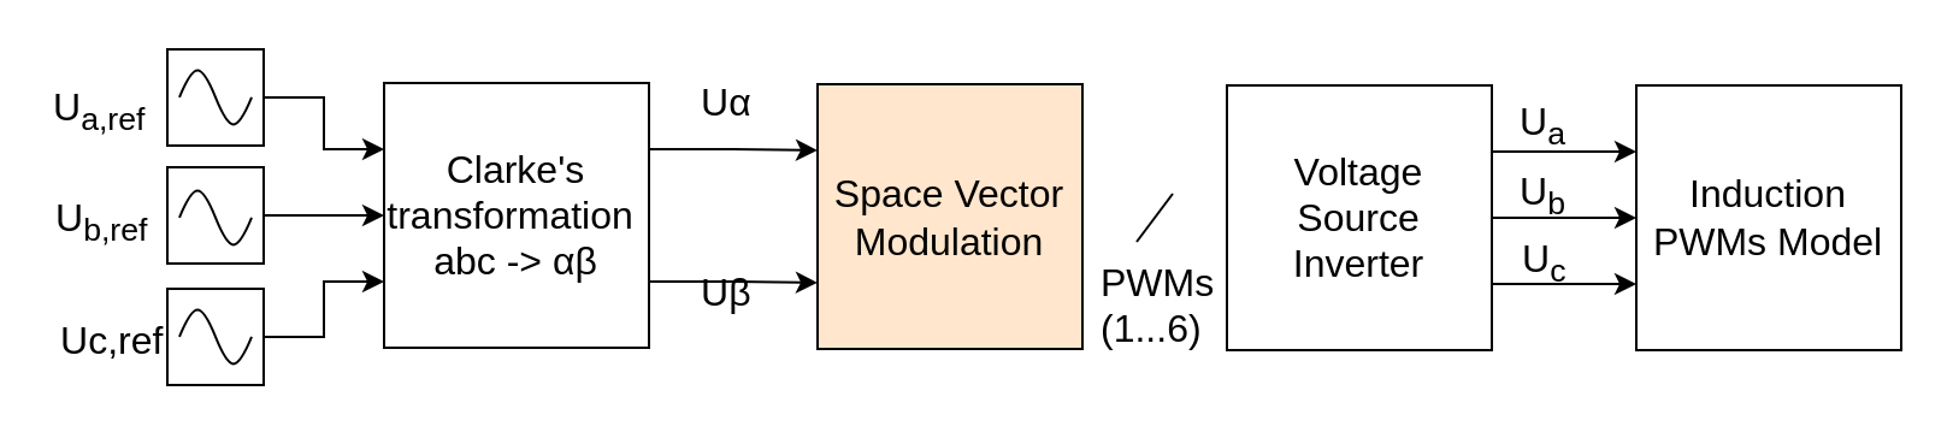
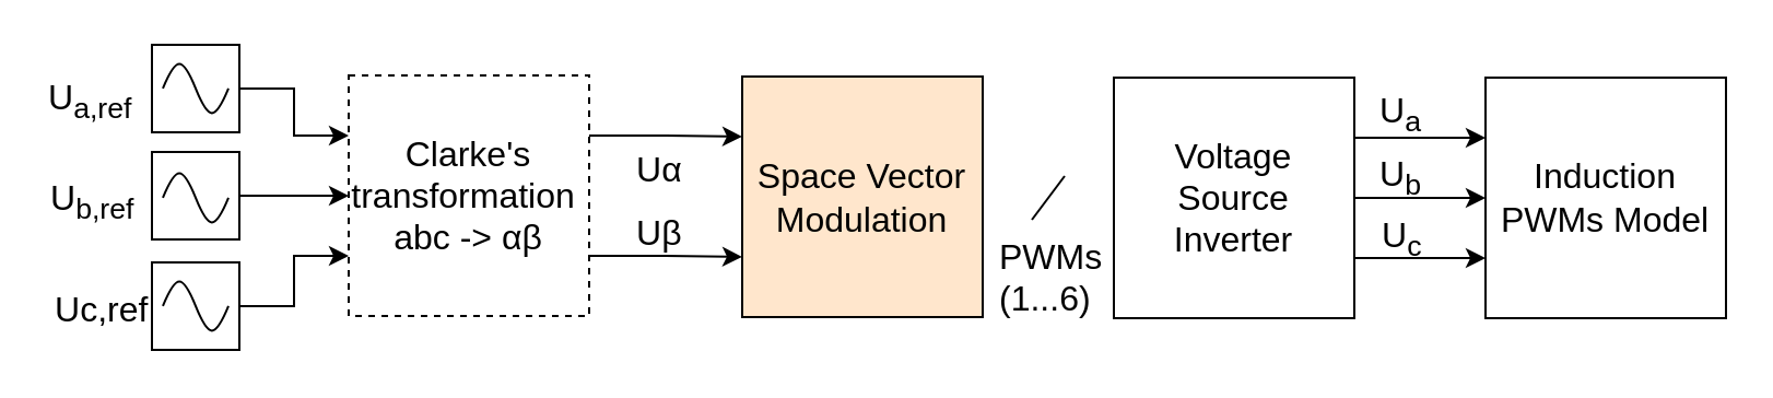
  <mxCell id="0" />
  <mxCell id="1" parent="0" />
  <mxCell id="2" style="edgeStyle=orthogonalEdgeStyle;rounded=0;orthogonalLoop=1;jettySize=auto;html=1;exitX=1;exitY=0.5;exitDx=0;exitDy=0;entryX=0;entryY=0.25;entryDx=0;entryDy=0;" parent="1" source="3" target="13" edge="1"><mxGeometry relative="1" as="geometry" /></mxCell>
  <mxCell id="3" value="" style="whiteSpace=wrap;html=1;aspect=fixed;" parent="1" vertex="1"><mxGeometry x="69" y="20" width="40" height="40" as="geometry" /></mxCell>
  <mxCell id="4" value="" style="pointerEvents=1;verticalLabelPosition=bottom;shadow=0;dashed=0;align=center;fillColor=#ffffff;html=1;verticalAlign=top;strokeWidth=1;shape=mxgraph.electrical.waveforms.sine_wave;" parent="1" vertex="1"><mxGeometry x="74" y="25" width="30" height="30" as="geometry" /></mxCell>
  <mxCell id="5" style="edgeStyle=orthogonalEdgeStyle;rounded=0;orthogonalLoop=1;jettySize=auto;html=1;exitX=1;exitY=0.5;exitDx=0;exitDy=0;entryX=0;entryY=0.5;entryDx=0;entryDy=0;" parent="1" source="6" target="13" edge="1"><mxGeometry relative="1" as="geometry" /></mxCell>
  <mxCell id="6" value="" style="whiteSpace=wrap;html=1;aspect=fixed;" parent="1" vertex="1"><mxGeometry x="69" y="69" width="40" height="40" as="geometry" /></mxCell>
  <mxCell id="7" style="edgeStyle=orthogonalEdgeStyle;rounded=0;orthogonalLoop=1;jettySize=auto;html=1;exitX=1;exitY=0.5;exitDx=0;exitDy=0;entryX=0;entryY=0.75;entryDx=0;entryDy=0;" parent="1" source="8" target="13" edge="1"><mxGeometry relative="1" as="geometry" /></mxCell>
  <mxCell id="8" value="" style="whiteSpace=wrap;html=1;aspect=fixed;" parent="1" vertex="1"><mxGeometry x="69" y="119.5" width="40" height="40" as="geometry" /></mxCell>
  <mxCell id="9" value="" style="pointerEvents=1;verticalLabelPosition=bottom;shadow=0;dashed=0;align=center;fillColor=#ffffff;html=1;verticalAlign=top;strokeWidth=1;shape=mxgraph.electrical.waveforms.sine_wave;" parent="1" vertex="1"><mxGeometry x="74" y="75" width="30" height="30" as="geometry" /></mxCell>
  <mxCell id="10" value="" style="pointerEvents=1;verticalLabelPosition=bottom;shadow=0;dashed=0;align=center;fillColor=#ffffff;html=1;verticalAlign=top;strokeWidth=1;shape=mxgraph.electrical.waveforms.sine_wave;" parent="1" vertex="1"><mxGeometry x="74" y="124.5" width="30" height="30" as="geometry" /></mxCell>
  <mxCell id="11" style="edgeStyle=orthogonalEdgeStyle;rounded=0;orthogonalLoop=1;jettySize=auto;html=1;exitX=1;exitY=0.25;exitDx=0;exitDy=0;entryX=0;entryY=0.25;entryDx=0;entryDy=0;" parent="1" source="13" target="14" edge="1"><mxGeometry relative="1" as="geometry" /></mxCell>
  <mxCell id="12" style="edgeStyle=orthogonalEdgeStyle;rounded=0;orthogonalLoop=1;jettySize=auto;html=1;exitX=1;exitY=0.75;exitDx=0;exitDy=0;entryX=0;entryY=0.75;entryDx=0;entryDy=0;" parent="1" source="13" target="14" edge="1"><mxGeometry relative="1" as="geometry" /></mxCell>
- <mxCell id="13" value="&lt;font style=&quot;font-size: 16px&quot;&gt;Clarke's transformation&amp;nbsp;&lt;br&gt;abc -&amp;gt;&amp;nbsp;&lt;span&gt;α&lt;/span&gt;&lt;span&gt;β&lt;/span&gt;&lt;/font&gt;&lt;br&gt;" style="whiteSpace=wrap;html=1;aspect=fixed;" parent="1" vertex="1"><mxGeometry x="159" y="34" width="110" height="110" as="geometry" /></mxCell>
+ <mxCell id="13" value="&lt;font style=&quot;font-size: 16px&quot;&gt;Clarke's transformation&amp;nbsp;&lt;br&gt;abc -&amp;gt;&amp;nbsp;&lt;span&gt;α&lt;/span&gt;&lt;span&gt;β&lt;/span&gt;&lt;/font&gt;&lt;br&gt;" style="whiteSpace=wrap;html=1;aspect=fixed;dashed=1;" parent="1" vertex="1"><mxGeometry x="159" y="34" width="110" height="110" as="geometry" /></mxCell>
  <mxCell id="14" value="&lt;font style=&quot;font-size: 16px&quot;&gt;Space Vector Modulation&lt;/font&gt;" style="whiteSpace=wrap;html=1;aspect=fixed;fillColor=#ffe6cc;" parent="1" vertex="1"><mxGeometry x="339" y="34.5" width="110" height="110" as="geometry" /></mxCell>
  <mxCell id="15" style="edgeStyle=orthogonalEdgeStyle;rounded=0;orthogonalLoop=1;jettySize=auto;html=1;exitX=1;exitY=0.25;exitDx=0;exitDy=0;entryX=0;entryY=0.25;entryDx=0;entryDy=0;" parent="1" source="18" target="19" edge="1"><mxGeometry relative="1" as="geometry" /></mxCell>
  <mxCell id="16" style="edgeStyle=orthogonalEdgeStyle;rounded=0;orthogonalLoop=1;jettySize=auto;html=1;exitX=1;exitY=0.5;exitDx=0;exitDy=0;entryX=0;entryY=0.5;entryDx=0;entryDy=0;" parent="1" source="18" target="19" edge="1"><mxGeometry relative="1" as="geometry" /></mxCell>
  <mxCell id="17" style="edgeStyle=orthogonalEdgeStyle;rounded=0;orthogonalLoop=1;jettySize=auto;html=1;exitX=1;exitY=0.75;exitDx=0;exitDy=0;entryX=0;entryY=0.75;entryDx=0;entryDy=0;" parent="1" source="18" target="19" edge="1"><mxGeometry relative="1" as="geometry" /></mxCell>
  <mxCell id="18" value="&lt;font style=&quot;font-size: 16px&quot;&gt;Voltage Source Inverter&lt;/font&gt;" style="whiteSpace=wrap;html=1;aspect=fixed;" parent="1" vertex="1"><mxGeometry x="509" y="35" width="110" height="110" as="geometry" /></mxCell>
  <mxCell id="19" value="&lt;font style=&quot;font-size: 16px&quot;&gt;Induction PWMs Model&lt;/font&gt;" style="whiteSpace=wrap;html=1;aspect=fixed;" parent="1" vertex="1"><mxGeometry x="679" y="35" width="110" height="110" as="geometry" /></mxCell>
  <mxCell id="20" value="&lt;font style=&quot;font-size: 16px&quot;&gt;U&lt;sub&gt;a,ref&lt;/sub&gt;&lt;/font&gt;" style="text;html=1;resizable=0;points=[];autosize=1;align=left;verticalAlign=top;spacingTop=-4;" parent="1" vertex="1"><mxGeometry x="20" y="32" width="50" height="20" as="geometry" /></mxCell>
  <mxCell id="21" value="&lt;font style=&quot;font-size: 16px&quot;&gt;U&lt;sub&gt;b,ref&lt;/sub&gt;&lt;/font&gt;" style="text;html=1;resizable=0;points=[];autosize=1;align=left;verticalAlign=top;spacingTop=-4;" parent="1" vertex="1"><mxGeometry x="21" y="78" width="50" height="20" as="geometry" /></mxCell>
  <mxCell id="22" value="&lt;font style=&quot;font-size: 16px&quot;&gt;&lt;font style=&quot;font-size: 16px&quot;&gt;U&lt;/font&gt;&lt;font style=&quot;font-size: 16px&quot;&gt;c,ref&lt;/font&gt;&lt;/font&gt;" style="text;html=1;resizable=0;points=[];autosize=1;align=left;verticalAlign=top;spacingTop=-4;" parent="1" vertex="1"><mxGeometry x="23" y="129" width="60" height="20" as="geometry" /></mxCell>
- <mxCell id="23" value="&lt;font style=&quot;font-size: 16px&quot;&gt;&lt;font style=&quot;font-size: 16px&quot;&gt;U&lt;/font&gt;&lt;span&gt;α&lt;/span&gt;&lt;/font&gt;" style="text;html=1;resizable=0;points=[];autosize=1;align=left;verticalAlign=top;spacingTop=-4;" parent="1" vertex="1"><mxGeometry x="289" y="30" width="40" height="20" as="geometry" /></mxCell>
- <mxCell id="24" value="&lt;font style=&quot;font-size: 16px&quot;&gt;&lt;font style=&quot;font-size: 16px&quot;&gt;U&lt;/font&gt;&lt;span&gt;β&lt;/span&gt;&lt;/font&gt;" style="text;html=1;resizable=0;points=[];autosize=1;align=left;verticalAlign=top;spacingTop=-4;" parent="1" vertex="1"><mxGeometry x="289" y="109" width="40" height="20" as="geometry" /></mxCell>
+ <mxCell id="23" value="&lt;font style=&quot;font-size: 16px&quot;&gt;&lt;font style=&quot;font-size: 16px&quot;&gt;U&lt;/font&gt;&lt;span&gt;α&lt;/span&gt;&lt;/font&gt;" style="text;html=1;resizable=0;points=[];autosize=1;align=left;verticalAlign=top;spacingTop=-4;" parent="1" vertex="1"><mxGeometry x="289" y="65" width="40" height="20" as="geometry" /></mxCell>
+ <mxCell id="24" value="&lt;font style=&quot;font-size: 16px&quot;&gt;&lt;font style=&quot;font-size: 16px&quot;&gt;U&lt;/font&gt;&lt;span&gt;β&lt;/span&gt;&lt;/font&gt;" style="text;html=1;resizable=0;points=[];autosize=1;align=left;verticalAlign=top;spacingTop=-4;" parent="1" vertex="1"><mxGeometry x="289" y="94" width="40" height="20" as="geometry" /></mxCell>
  <mxCell id="25" value="" style="endArrow=none;html=1;" parent="1" edge="1"><mxGeometry width="50" height="50" relative="1" as="geometry"><mxPoint x="471.5" y="100" as="sourcePoint" /><mxPoint x="486.5" y="80" as="targetPoint" /></mxGeometry></mxCell>
  <mxCell id="26" value="&lt;font style=&quot;font-size: 16px&quot;&gt;PWMs&lt;br&gt;(1...6)&lt;/font&gt;&lt;br&gt;" style="text;html=1;resizable=0;points=[];autosize=1;align=left;verticalAlign=top;spacingTop=-4;" parent="1" vertex="1"><mxGeometry x="455" y="104.5" width="60" height="30" as="geometry" /></mxCell>
  <mxCell id="27" value="&lt;font style=&quot;font-size: 16px&quot;&gt;U&lt;sub&gt;a&lt;/sub&gt;&lt;/font&gt;" style="text;html=1;resizable=0;points=[];autosize=1;align=left;verticalAlign=top;spacingTop=-4;" parent="1" vertex="1"><mxGeometry x="629" y="38" width="30" height="20" as="geometry" /></mxCell>
  <mxCell id="28" value="&lt;font style=&quot;font-size: 16px&quot;&gt;U&lt;sub&gt;b&lt;/sub&gt;&lt;/font&gt;" style="text;html=1;resizable=0;points=[];autosize=1;align=left;verticalAlign=top;spacingTop=-4;" parent="1" vertex="1"><mxGeometry x="629" y="66.5" width="30" height="20" as="geometry" /></mxCell>
  <mxCell id="29" value="&lt;font style=&quot;font-size: 16px&quot;&gt;&lt;font style=&quot;font-size: 16px&quot;&gt;U&lt;sub&gt;c&lt;/sub&gt;&lt;/font&gt;&lt;/font&gt;" style="text;html=1;resizable=0;points=[];autosize=1;align=left;verticalAlign=top;spacingTop=-4;" parent="1" vertex="1"><mxGeometry x="630" y="94.5" width="30" height="20" as="geometry" /></mxCell>
